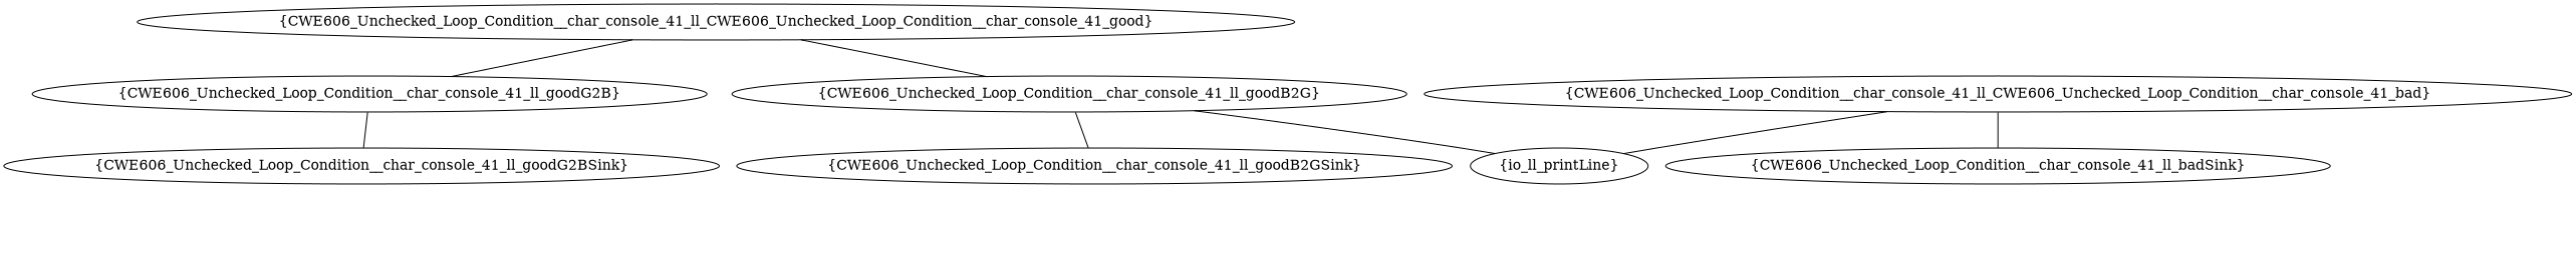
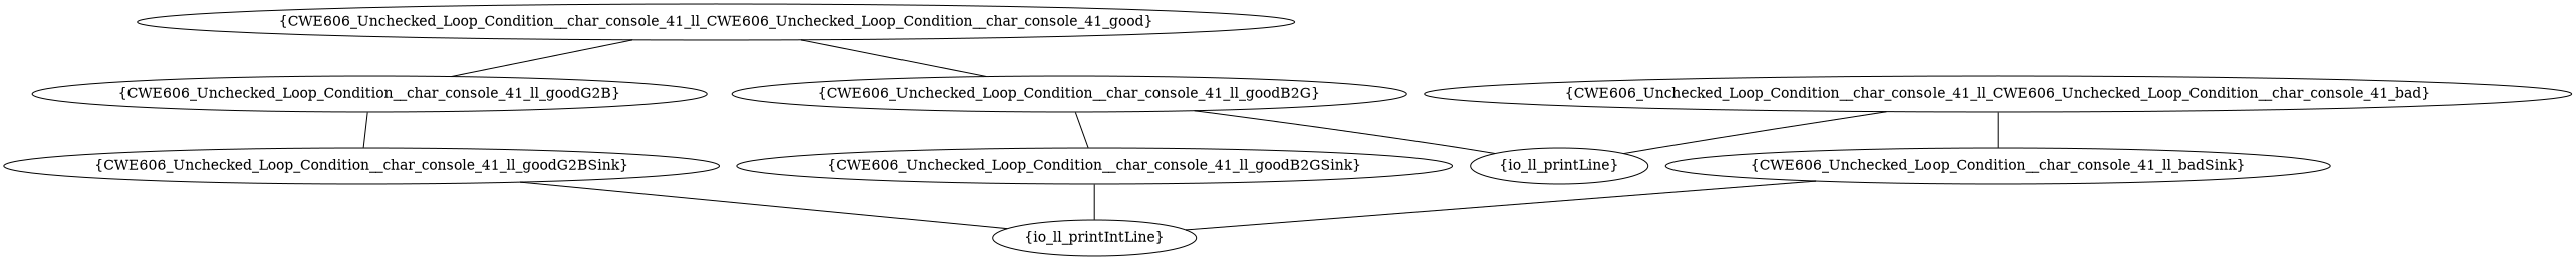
  graph {
    n1 [label="{CWE606_Unchecked_Loop_Condition__char_console_41_ll_CWE606_Unchecked_Loop_Condition__char_console_41_good}"]
    n2 [label="{CWE606_Unchecked_Loop_Condition__char_console_41_ll_goodB2G}"]
    n3 [label="{CWE606_Unchecked_Loop_Condition__char_console_41_ll_goodG2B}"]
    n4 [label="{CWE606_Unchecked_Loop_Condition__char_console_41_ll_goodB2GSink}"]
    n5 [label="{io_ll_printLine}"]
    n6 [label="{CWE606_Unchecked_Loop_Condition__char_console_41_ll_goodG2BSink}"]
+   n7 [label="{io_ll_printIntLine}"]
    n8 [label="{CWE606_Unchecked_Loop_Condition__char_console_41_ll_badSink}"]
    n9 [label="{CWE606_Unchecked_Loop_Condition__char_console_41_ll_CWE606_Unchecked_Loop_Condition__char_console_41_bad}"]
    n1 -- n2
    n1 -- n3
    n2 -- n4
    n2 -- n5
    n3 -- n6
+   n4 -- n7
+   n6 -- n7
+   n8 -- n7
    n9 -- n5
    n9 -- n8
  }
